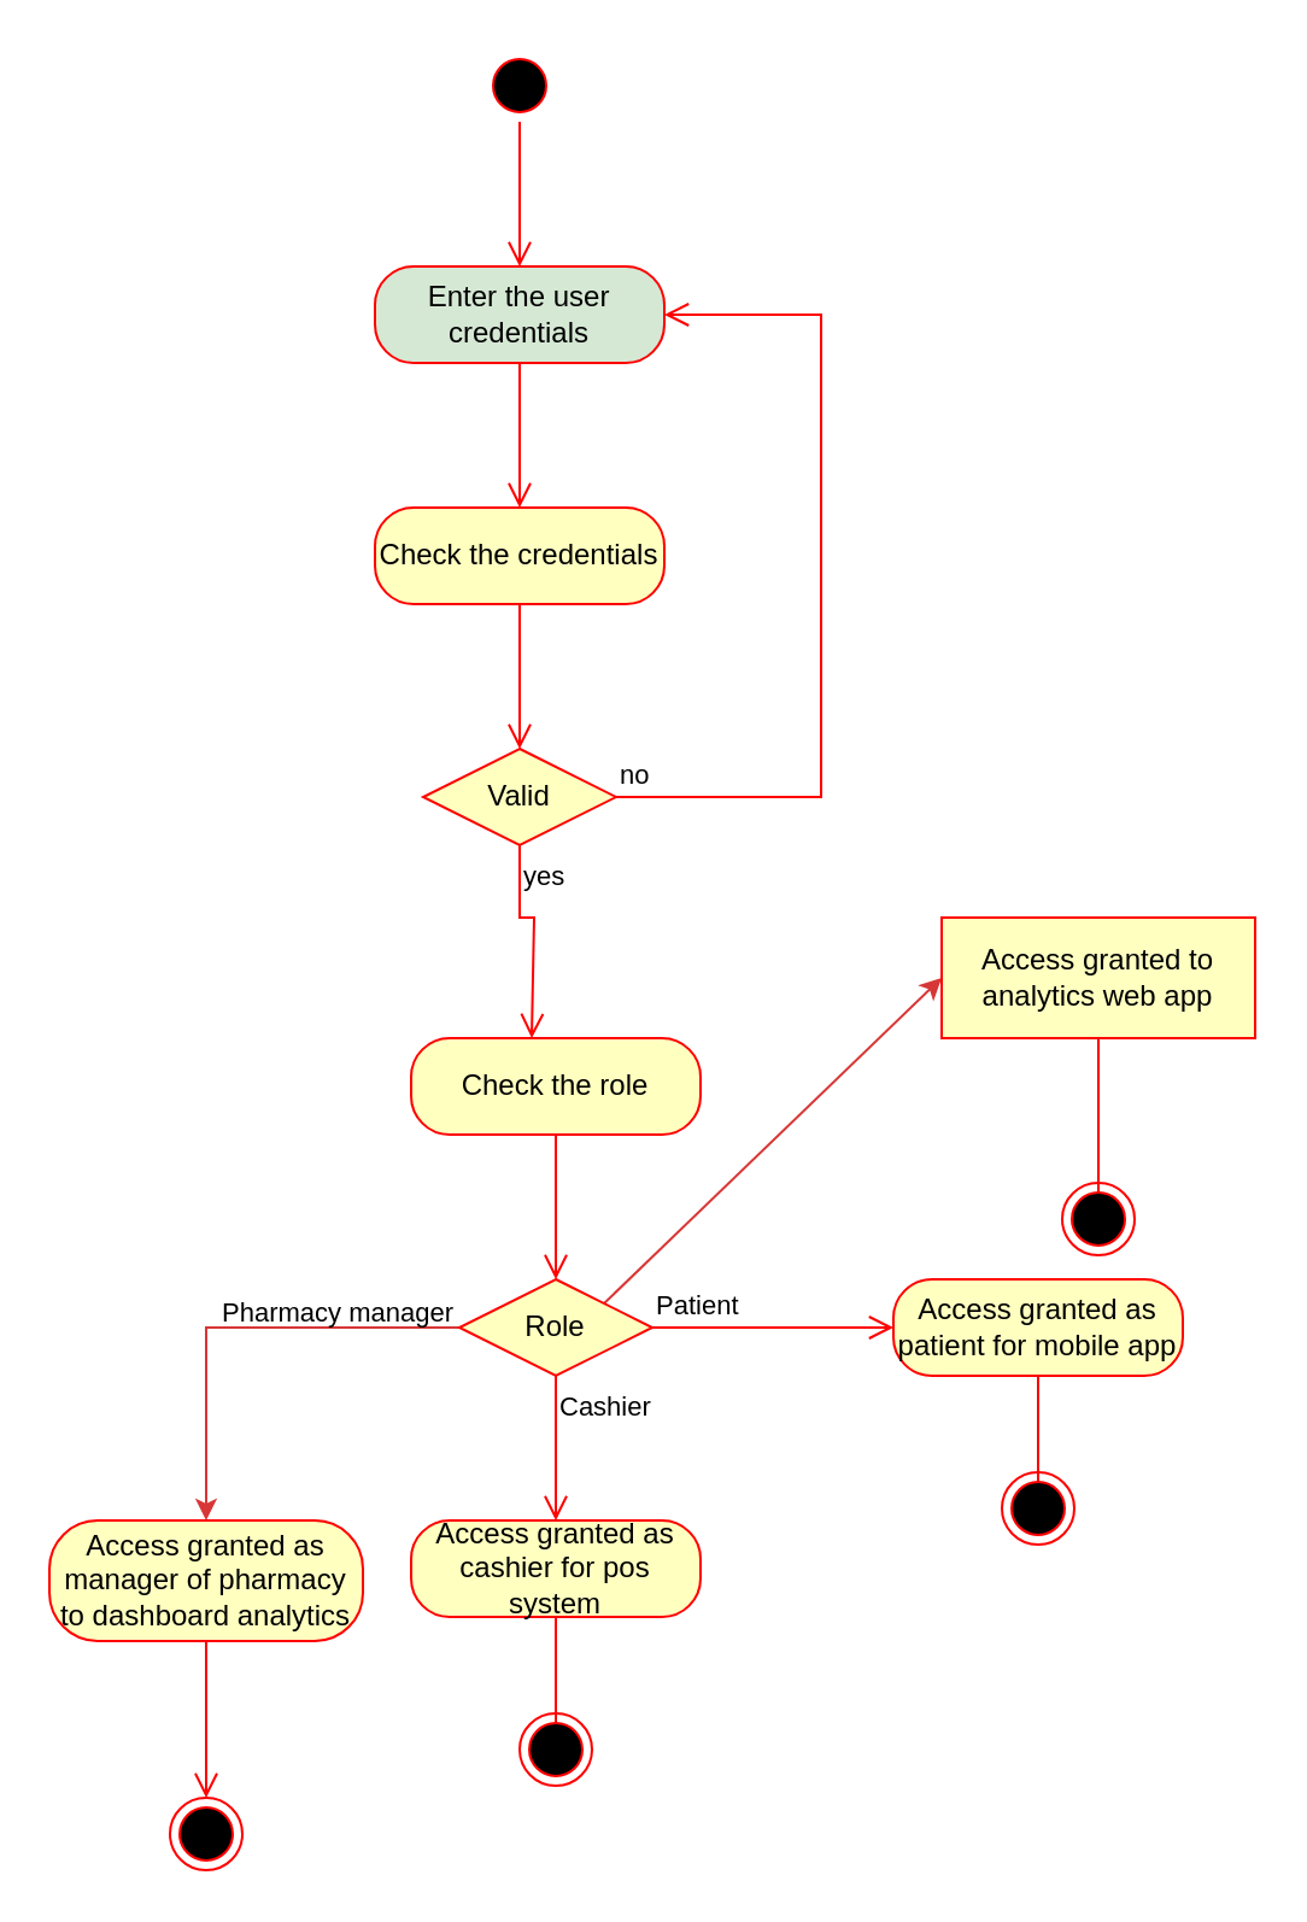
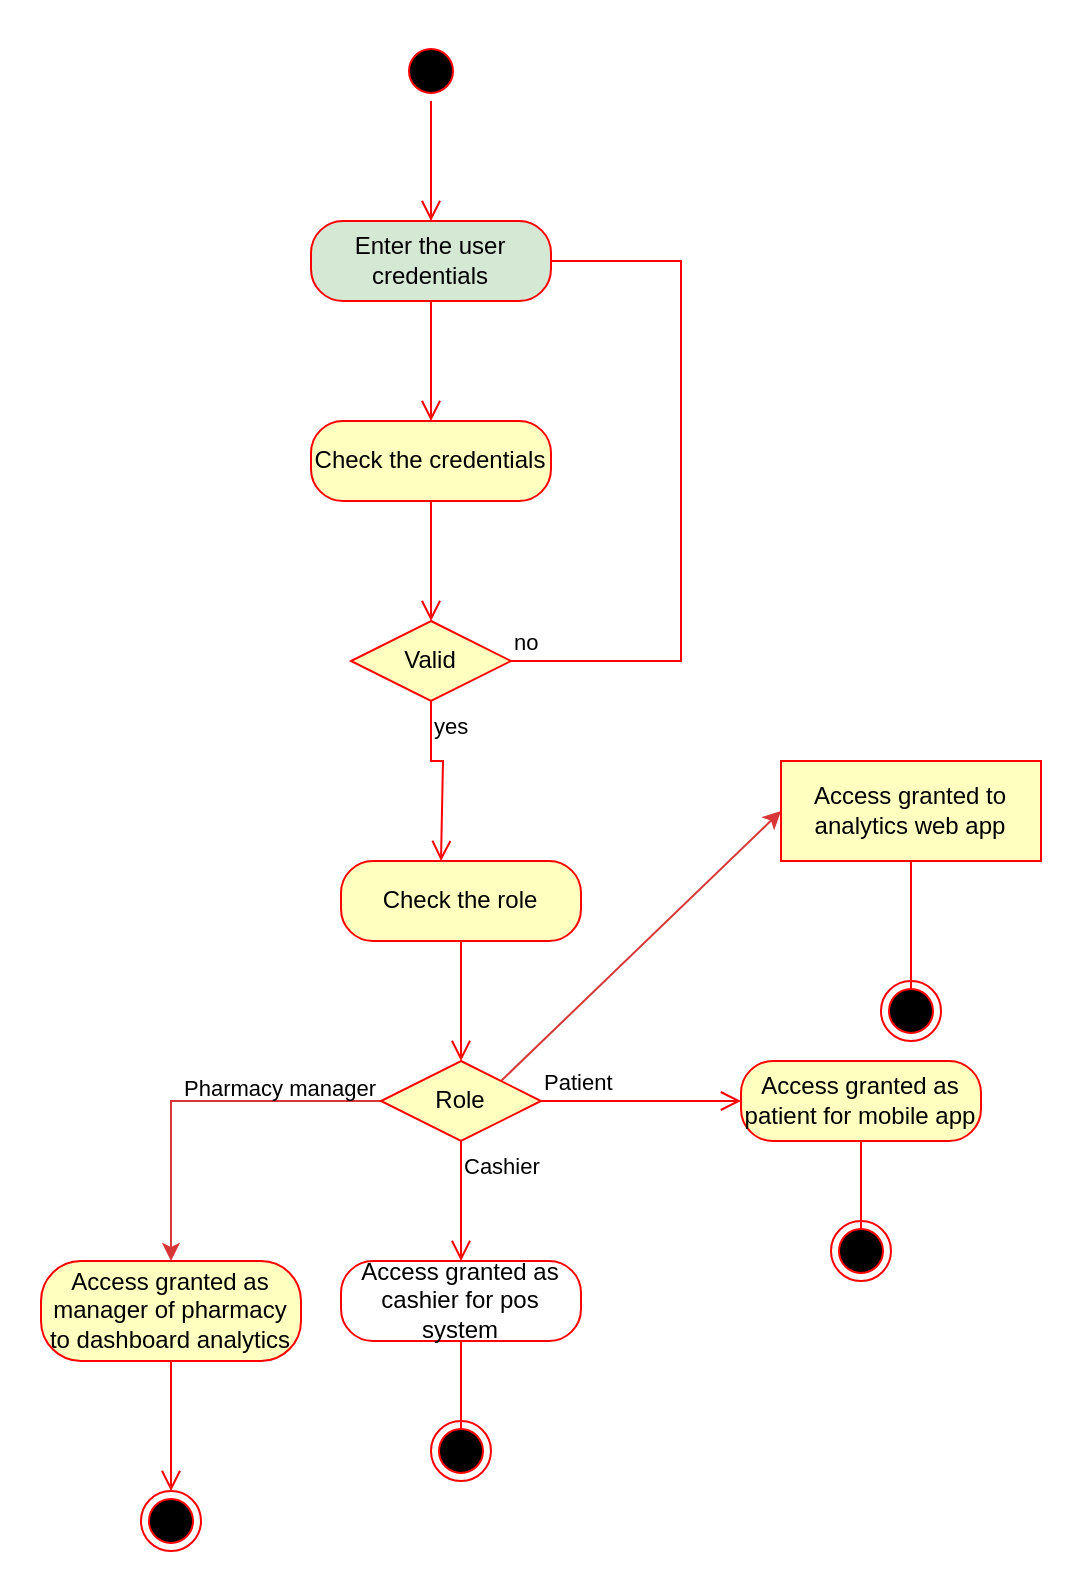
  <mxCell id="0" />
  <mxCell id="1" parent="0" />
  <mxCell id="2" value="" style="ellipse;html=1;shape=startState;fillColor=#000000;strokeColor=#ff0000;" vertex="1" parent="1"><mxGeometry x="200" y="20" width="30" height="30" as="geometry" /></mxCell>
  <mxCell id="3" value="" style="edgeStyle=orthogonalEdgeStyle;html=1;verticalAlign=bottom;endArrow=open;endSize=8;strokeColor=#ff0000;rounded=0;" edge="1" source="2" parent="1"><mxGeometry relative="1" as="geometry"><mxPoint x="215" y="110" as="targetPoint" /></mxGeometry></mxCell>
  <mxCell id="4" value="Enter the user credentials" style="rounded=1;whiteSpace=wrap;html=1;arcSize=40;fontColor=#000000;fillColor=#d5e8d4;strokeColor=#ff0000;" vertex="1" parent="1"><mxGeometry x="155" y="110" width="120" height="40" as="geometry" /></mxCell>
  <mxCell id="5" value="" style="edgeStyle=orthogonalEdgeStyle;html=1;verticalAlign=bottom;endArrow=open;endSize=8;strokeColor=#ff0000;rounded=0;" edge="1" source="4" parent="1"><mxGeometry relative="1" as="geometry"><mxPoint x="215" y="210" as="targetPoint" /></mxGeometry></mxCell>
  <mxCell id="6" value="Check the credentials" style="rounded=1;whiteSpace=wrap;html=1;arcSize=40;fontColor=#000000;fillColor=#ffffc0;strokeColor=#ff0000;" vertex="1" parent="1"><mxGeometry x="155" y="210" width="120" height="40" as="geometry" /></mxCell>
  <mxCell id="7" value="" style="edgeStyle=orthogonalEdgeStyle;html=1;verticalAlign=bottom;endArrow=open;endSize=8;strokeColor=#ff0000;rounded=0;" edge="1" source="6" parent="1"><mxGeometry relative="1" as="geometry"><mxPoint x="215" y="310" as="targetPoint" /></mxGeometry></mxCell>
  <mxCell id="8" value="Valid" style="rhombus;whiteSpace=wrap;html=1;fontColor=#000000;fillColor=#ffffc0;strokeColor=#ff0000;" vertex="1" parent="1"><mxGeometry x="175" y="310" width="80" height="40" as="geometry" /></mxCell>
- <mxCell id="9" value="no" style="edgeStyle=orthogonalEdgeStyle;html=1;align=left;verticalAlign=bottom;endArrow=open;endSize=8;strokeColor=#ff0000;rounded=0;entryX=1;entryY=0.5;entryDx=0;entryDy=0;" edge="1" source="8" parent="1" target="4"><mxGeometry x="-1" relative="1" as="geometry"><mxPoint x="360" y="330" as="targetPoint" /><Array as="points"><mxPoint x="340" y="330" /><mxPoint x="340" y="130" /></Array></mxGeometry></mxCell>
+ <mxCell id="9" value="no" style="edgeStyle=orthogonalEdgeStyle;html=1;align=left;verticalAlign=bottom;endArrow=none;endSize=8;strokeColor=#ff0000;rounded=0;entryX=1;entryY=0.5;entryDx=0;entryDy=0;" edge="1" source="8" parent="1" target="4"><mxGeometry x="-1" relative="1" as="geometry"><mxPoint x="360" y="330" as="targetPoint" /><Array as="points"><mxPoint x="340" y="330" /><mxPoint x="340" y="130" /></Array></mxGeometry></mxCell>
  <mxCell id="10" value="yes" style="edgeStyle=orthogonalEdgeStyle;html=1;align=left;verticalAlign=top;endArrow=open;endSize=8;strokeColor=#ff0000;rounded=0;" edge="1" source="8" parent="1"><mxGeometry x="-1" relative="1" as="geometry"><mxPoint x="220" y="430" as="targetPoint" /><Array as="points"><mxPoint x="215" y="380" /><mxPoint x="221" y="380" /></Array></mxGeometry></mxCell>
  <mxCell id="11" value="Check the role" style="rounded=1;whiteSpace=wrap;html=1;arcSize=40;fontColor=#000000;fillColor=#ffffc0;strokeColor=#ff0000;" vertex="1" parent="1"><mxGeometry x="170" y="430" width="120" height="40" as="geometry" /></mxCell>
  <mxCell id="12" value="" style="edgeStyle=orthogonalEdgeStyle;html=1;verticalAlign=bottom;endArrow=open;endSize=8;strokeColor=#ff0000;rounded=0;" edge="1" source="11" parent="1"><mxGeometry relative="1" as="geometry"><mxPoint x="230" y="530" as="targetPoint" /></mxGeometry></mxCell>
  <mxCell id="13" style="edgeStyle=orthogonalEdgeStyle;rounded=0;orthogonalLoop=1;jettySize=auto;html=1;exitX=0;exitY=0.5;exitDx=0;exitDy=0;entryX=0.5;entryY=0;entryDx=0;entryDy=0;strokeColor=#D73737;" edge="1" parent="1" source="15" target="24"><mxGeometry relative="1" as="geometry" /></mxCell>
  <mxCell id="14" style="rounded=0;orthogonalLoop=1;jettySize=auto;html=1;exitX=1;exitY=0;exitDx=0;exitDy=0;entryX=0;entryY=0.5;entryDx=0;entryDy=0;strokeColor=#D73737;" edge="1" parent="1" source="15" target="28"><mxGeometry relative="1" as="geometry" /></mxCell>
  <mxCell id="15" value="Role" style="rhombus;whiteSpace=wrap;html=1;fontColor=#000000;fillColor=#ffffc0;strokeColor=#ff0000;" vertex="1" parent="1"><mxGeometry x="190" y="530" width="80" height="40" as="geometry" /></mxCell>
  <mxCell id="16" value="Patient" style="edgeStyle=orthogonalEdgeStyle;html=1;align=left;verticalAlign=bottom;endArrow=open;endSize=8;strokeColor=#ff0000;rounded=0;" edge="1" source="15" parent="1"><mxGeometry x="-1" relative="1" as="geometry"><mxPoint x="370" y="550" as="targetPoint" /></mxGeometry></mxCell>
  <mxCell id="17" value="Cashier" style="edgeStyle=orthogonalEdgeStyle;html=1;align=left;verticalAlign=top;endArrow=open;endSize=8;strokeColor=#ff0000;rounded=0;" edge="1" source="15" parent="1"><mxGeometry x="-1" relative="1" as="geometry"><mxPoint x="230" y="630" as="targetPoint" /></mxGeometry></mxCell>
  <mxCell id="18" value="Access granted as patient for mobile app" style="rounded=1;whiteSpace=wrap;html=1;arcSize=40;fontColor=#000000;fillColor=#ffffc0;strokeColor=#ff0000;" vertex="1" parent="1"><mxGeometry x="370" y="530" width="120" height="40" as="geometry" /></mxCell>
  <mxCell id="19" value="" style="edgeStyle=orthogonalEdgeStyle;html=1;verticalAlign=bottom;endArrow=open;endSize=8;strokeColor=#ff0000;rounded=0;" edge="1" source="18" parent="1"><mxGeometry relative="1" as="geometry"><mxPoint x="430" y="630" as="targetPoint" /></mxGeometry></mxCell>
  <mxCell id="20" value="" style="ellipse;html=1;shape=endState;fillColor=#000000;strokeColor=#ff0000;" vertex="1" parent="1"><mxGeometry x="415" y="610" width="30" height="30" as="geometry" /></mxCell>
- <mxCell id="21" value="Access granted as cashier for pos system" style="rounded=1;whiteSpace=wrap;html=1;arcSize=40;fontColor=#000000;fillColor=#ffffc0;strokeColor=#ff0000;" vertex="1" parent="1"><mxGeometry x="170" y="630" width="120" height="40" as="geometry" /></mxCell>
+ <mxCell id="21" value="Access granted as cashier for pos system" style="rounded=1;whiteSpace=wrap;html=1;arcSize=40;fontColor=#000000;fillColor=#ffffff;strokeColor=#ff0000;" vertex="1" parent="1"><mxGeometry x="170" y="630" width="120" height="40" as="geometry" /></mxCell>
  <mxCell id="22" value="" style="edgeStyle=orthogonalEdgeStyle;html=1;verticalAlign=bottom;endArrow=open;endSize=8;strokeColor=#ff0000;rounded=0;" edge="1" source="21" parent="1"><mxGeometry relative="1" as="geometry"><mxPoint x="230" y="730" as="targetPoint" /></mxGeometry></mxCell>
  <mxCell id="23" value="" style="ellipse;html=1;shape=endState;fillColor=#000000;strokeColor=#ff0000;" vertex="1" parent="1"><mxGeometry x="215" y="710" width="30" height="30" as="geometry" /></mxCell>
  <mxCell id="24" value="Access granted as manager of pharmacy to dashboard analytics" style="rounded=1;whiteSpace=wrap;html=1;arcSize=40;fontColor=#000000;fillColor=#ffffc0;strokeColor=#ff0000;" vertex="1" parent="1"><mxGeometry x="20" y="630" width="130" height="50" as="geometry" /></mxCell>
  <mxCell id="25" value="" style="edgeStyle=orthogonalEdgeStyle;html=1;verticalAlign=bottom;endArrow=open;endSize=8;strokeColor=#ff0000;rounded=0;" edge="1" source="24" parent="1" target="26"><mxGeometry relative="1" as="geometry"><mxPoint x="85" y="760" as="targetPoint" /><Array as="points"><mxPoint x="85" y="730" /><mxPoint x="85" y="730" /></Array></mxGeometry></mxCell>
  <mxCell id="26" value="" style="ellipse;html=1;shape=endState;fillColor=#000000;strokeColor=#ff0000;" vertex="1" parent="1"><mxGeometry x="70" y="745" width="30" height="30" as="geometry" /></mxCell>
  <mxCell id="27" value="&lt;span style=&quot;color: rgb(0, 0, 0); font-family: Helvetica; font-size: 11px; font-style: normal; font-variant-ligatures: normal; font-variant-caps: normal; font-weight: 400; letter-spacing: normal; orphans: 2; text-align: left; text-indent: 0px; text-transform: none; widows: 2; word-spacing: 0px; -webkit-text-stroke-width: 0px; white-space: nowrap; background-color: rgb(255, 255, 255); text-decoration-thickness: initial; text-decoration-style: initial; text-decoration-color: initial; display: inline !important; float: none;&quot;&gt;Pharmacy manager&lt;/span&gt;" style="text;whiteSpace=wrap;html=1;" vertex="1" parent="1"><mxGeometry x="90" y="530" width="70" height="40" as="geometry" /></mxCell>
  <mxCell id="28" value="Access granted to analytics web app" style="whiteSpace=wrap;html=1;arcSize=40;fontColor=#000000;fillColor=#ffffc0;strokeColor=#ff0000;rounded=0;" vertex="1" parent="1"><mxGeometry x="390" y="380" width="130" height="50" as="geometry" /></mxCell>
  <mxCell id="29" value="" style="edgeStyle=orthogonalEdgeStyle;html=1;verticalAlign=bottom;endArrow=open;endSize=8;strokeColor=#ff0000;rounded=0;" edge="1" source="28" parent="1"><mxGeometry relative="1" as="geometry"><mxPoint x="455" y="510" as="targetPoint" /></mxGeometry></mxCell>
  <mxCell id="30" value="" style="ellipse;html=1;shape=endState;fillColor=#000000;strokeColor=#ff0000;" vertex="1" parent="1"><mxGeometry x="440" y="490" width="30" height="30" as="geometry" /></mxCell>
